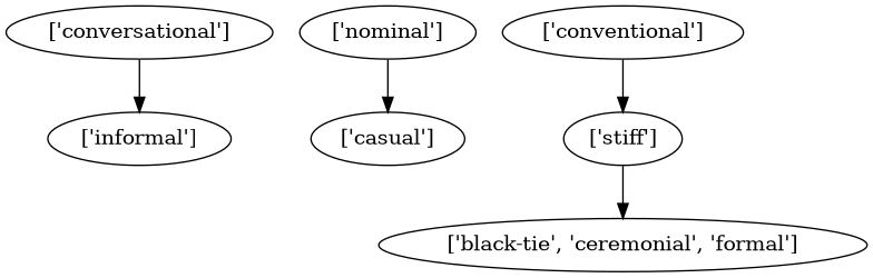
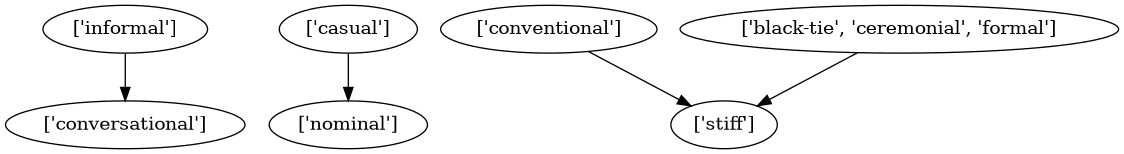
  strict digraph {
    "['conversational']"
    "['informal']"
    "['nominal']"
    "['casual']"
    "['conventional']"
    "['stiff']"
    "['black-tie', 'ceremonial', 'formal']"
-   "['conversational']" -> "['informal']"
-   "['nominal']" -> "['casual']"
+   "['informal']" -> "['conversational']"
+   "['casual']" -> "['nominal']"
    "['conventional']" -> "['stiff']"
-   "['stiff']" -> "['black-tie', 'ceremonial', 'formal']"
+   "['black-tie', 'ceremonial', 'formal']" -> "['stiff']"
  }
